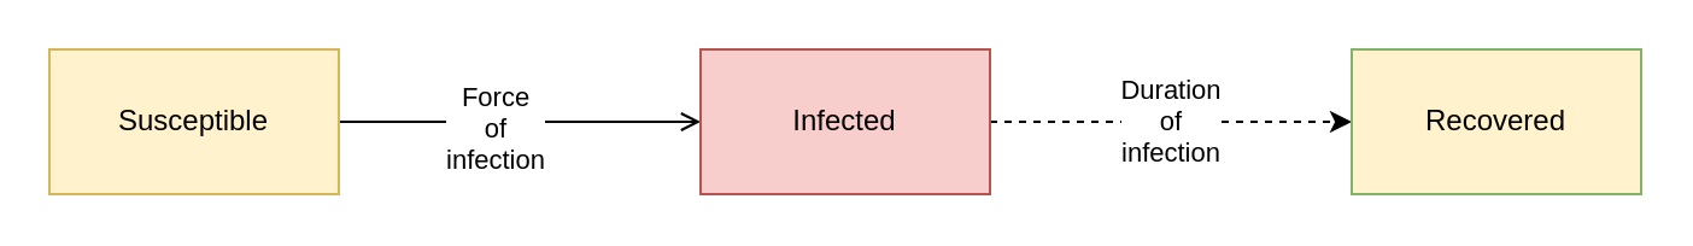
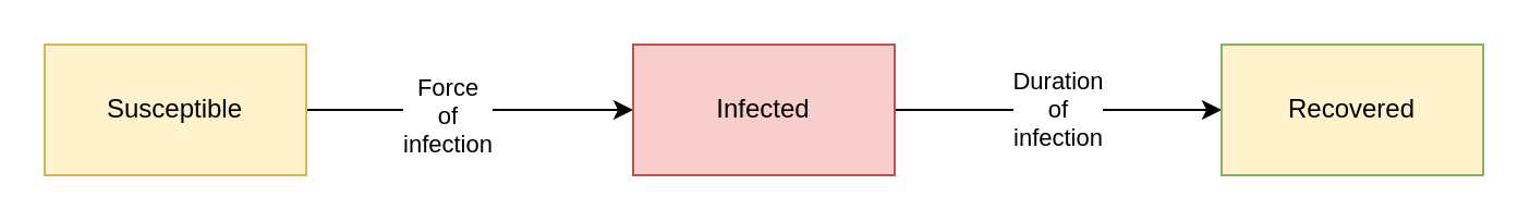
  <mxCell id="0" />
  <mxCell id="1" parent="0" />
- <mxCell id="2" value="" style="edgeStyle=orthogonalEdgeStyle;rounded=0;orthogonalLoop=1;jettySize=auto;html=1;endArrow=open;" edge="1" parent="1" source="4" target="6"><mxGeometry relative="1" as="geometry" /></mxCell>
+ <mxCell id="2" value="" style="edgeStyle=orthogonalEdgeStyle;rounded=0;orthogonalLoop=1;jettySize=auto;html=1;" edge="1" parent="1" source="4" target="6"><mxGeometry relative="1" as="geometry" /></mxCell>
  <mxCell id="3" value="Force&lt;br&gt;of&lt;br&gt;infection" style="edgeLabel;html=1;align=center;verticalAlign=middle;resizable=0;points=[];" vertex="1" connectable="0" parent="2"><mxGeometry x="-0.15" y="-2" relative="1" as="geometry"><mxPoint as="offset" /></mxGeometry></mxCell>
  <mxCell id="4" value="Susceptible" style="rounded=0;whiteSpace=wrap;html=1;fillColor=#fff2cc;strokeColor=#d6b656;" vertex="1" parent="1"><mxGeometry x="20" y="20" width="120" height="60" as="geometry" /></mxCell>
- <mxCell id="5" value="Duration&lt;br&gt;of&lt;br&gt;infection" style="edgeStyle=orthogonalEdgeStyle;rounded=0;orthogonalLoop=1;jettySize=auto;html=1;dashed=1;" edge="1" parent="1" source="6" target="7"><mxGeometry relative="1" as="geometry" /></mxCell>
+ <mxCell id="5" value="Duration&lt;br&gt;of&lt;br&gt;infection" style="edgeStyle=orthogonalEdgeStyle;rounded=0;orthogonalLoop=1;jettySize=auto;html=1;" edge="1" parent="1" source="6" target="7"><mxGeometry relative="1" as="geometry" /></mxCell>
  <mxCell id="6" value="Infected" style="rounded=0;whiteSpace=wrap;html=1;fillColor=#f8cecc;strokeColor=#b85450;" vertex="1" parent="1"><mxGeometry x="290" y="20" width="120" height="60" as="geometry" /></mxCell>
  <mxCell id="7" value="Recovered" style="rounded=0;whiteSpace=wrap;html=1;fillColor=#fff2cc;strokeColor=#82b366;" vertex="1" parent="1"><mxGeometry x="560" y="20" width="120" height="60" as="geometry" /></mxCell>
